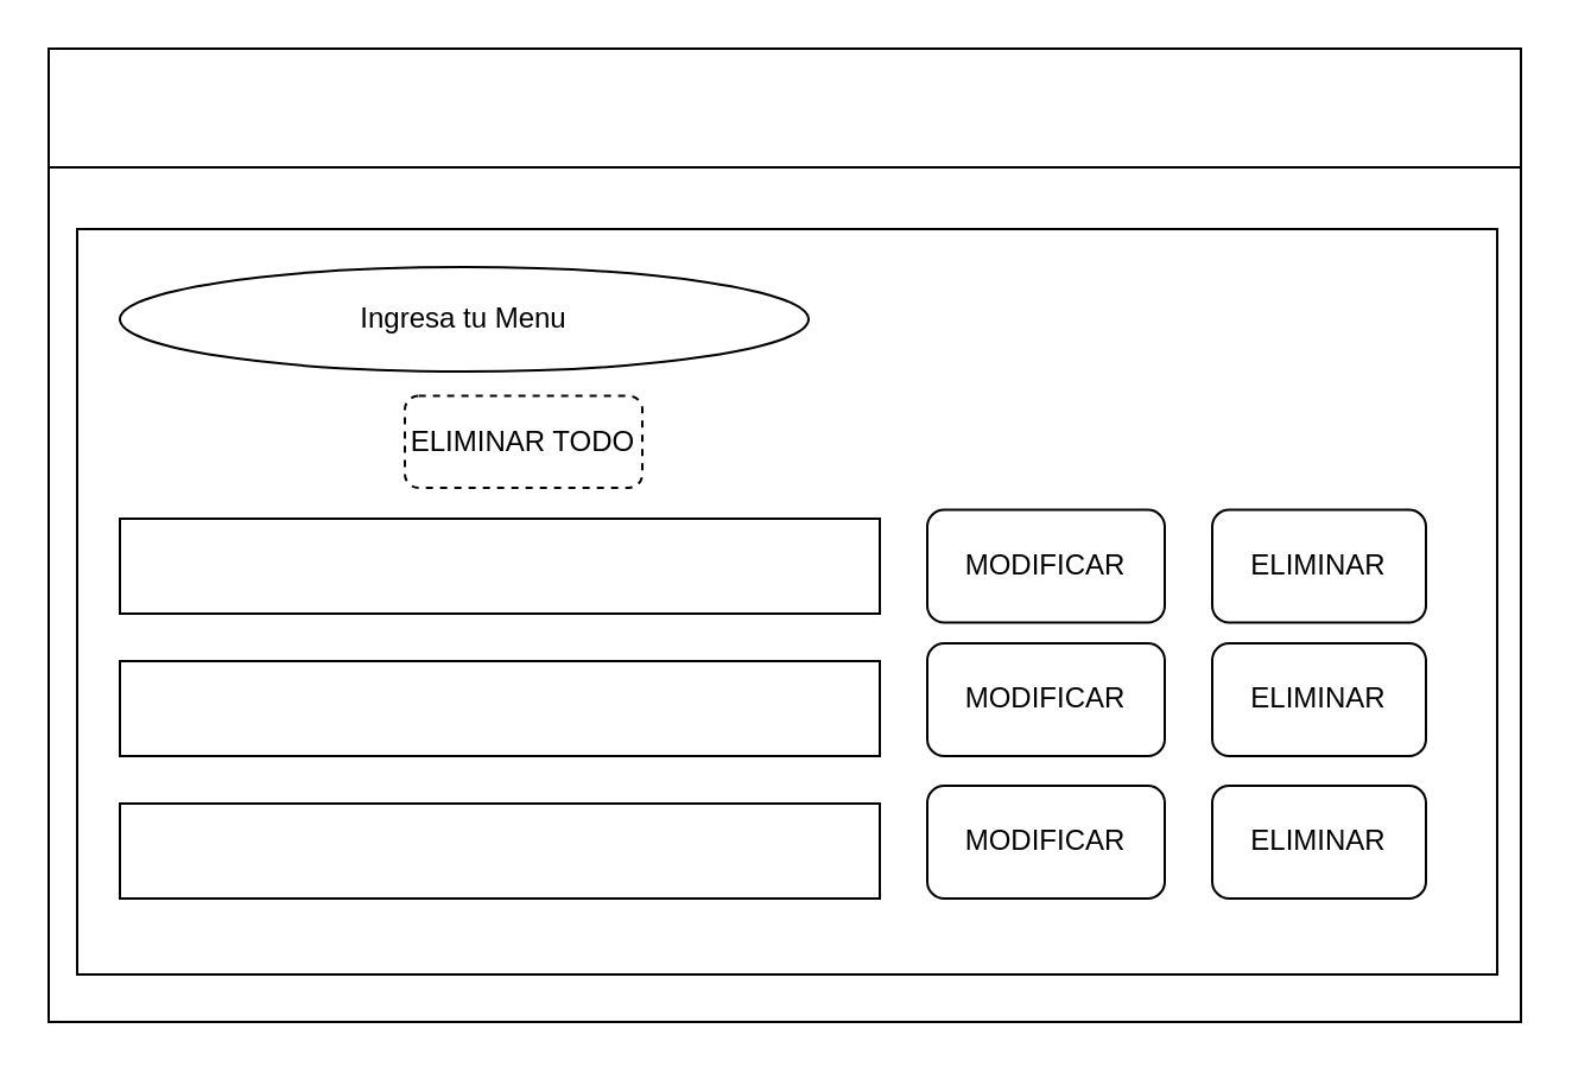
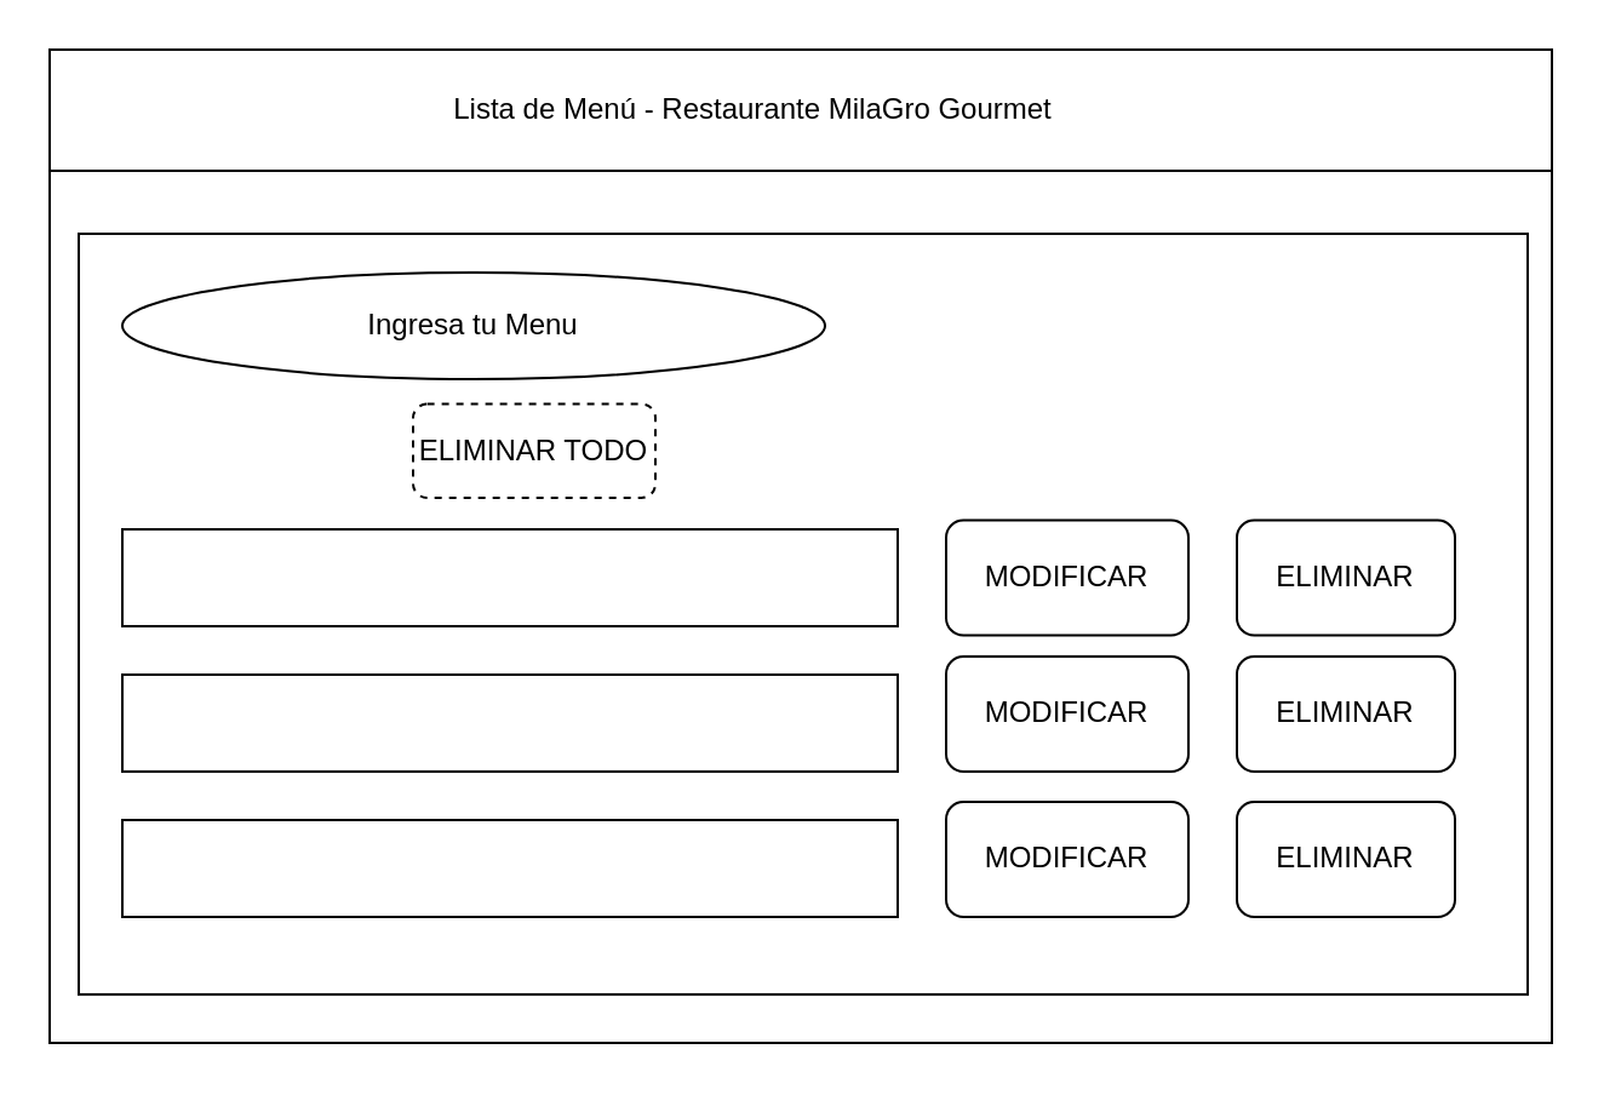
  <mxCell id="0" />
  <mxCell id="1" parent="0" />
  <mxCell id="2" value="" style="swimlane;startSize=0;" parent="1" vertex="1"><mxGeometry x="20" y="20" width="620" height="410" as="geometry" /></mxCell>
  <mxCell id="3" value="" style="rounded=0;whiteSpace=wrap;html=1;" vertex="1" parent="2"><mxGeometry x="12" y="76" width="598" height="314" as="geometry" /></mxCell>
  <mxCell id="4" value="" style="rounded=0;whiteSpace=wrap;html=1;" vertex="1" parent="2"><mxGeometry width="620" height="50" as="geometry" /></mxCell>
  <mxCell id="5" value="ELIMINAR TODO" style="rounded=1;whiteSpace=wrap;html=1;dashed=1;" parent="2" vertex="1"><mxGeometry x="150" y="146.25" width="100" height="38.75" as="geometry" /></mxCell>
  <mxCell id="6" value="Ingresa tu Menu" style="ellipse;whiteSpace=wrap;html=1;" parent="2" vertex="1"><mxGeometry x="30" y="92" width="290" height="44" as="geometry" /></mxCell>
  <mxCell id="7" value="" style="rounded=0;whiteSpace=wrap;html=1;" parent="2" vertex="1"><mxGeometry x="30" y="198" width="320" height="40" as="geometry" /></mxCell>
  <mxCell id="8" value="" style="rounded=0;whiteSpace=wrap;html=1;" parent="2" vertex="1"><mxGeometry x="30" y="318" width="320" height="40" as="geometry" /></mxCell>
  <mxCell id="9" value="" style="rounded=0;whiteSpace=wrap;html=1;" parent="2" vertex="1"><mxGeometry x="30" y="258" width="320" height="40" as="geometry" /></mxCell>
  <mxCell id="10" value="MODIFICAR" style="rounded=1;whiteSpace=wrap;html=1;" parent="2" vertex="1"><mxGeometry x="370" y="194.25" width="100" height="47.5" as="geometry" /></mxCell>
  <mxCell id="11" value="ELIMINAR" style="rounded=1;whiteSpace=wrap;html=1;" parent="2" vertex="1"><mxGeometry x="490" y="194.25" width="90" height="47.5" as="geometry" /></mxCell>
  <mxCell id="12" value="MODIFICAR" style="rounded=1;whiteSpace=wrap;html=1;" parent="2" vertex="1"><mxGeometry x="370" y="310.5" width="100" height="47.5" as="geometry" /></mxCell>
  <mxCell id="13" value="ELIMINAR" style="rounded=1;whiteSpace=wrap;html=1;" parent="2" vertex="1"><mxGeometry x="490" y="310.5" width="90" height="47.5" as="geometry" /></mxCell>
  <mxCell id="14" value="MODIFICAR" style="rounded=1;whiteSpace=wrap;html=1;" parent="2" vertex="1"><mxGeometry x="370" y="250.5" width="100" height="47.5" as="geometry" /></mxCell>
  <mxCell id="15" value="ELIMINAR" style="rounded=1;whiteSpace=wrap;html=1;" parent="2" vertex="1"><mxGeometry x="490" y="250.5" width="90" height="47.5" as="geometry" /></mxCell>
+ <mxCell id="16" value="Lista de Menú - Restaurante MilaGro Gourmet" style="text;html=1;align=center;verticalAlign=middle;resizable=0;points=[];autosize=1;strokeColor=none;fillColor=none;" parent="2" vertex="1"><mxGeometry x="155" y="10" width="270" height="30" as="geometry" /></mxCell>
